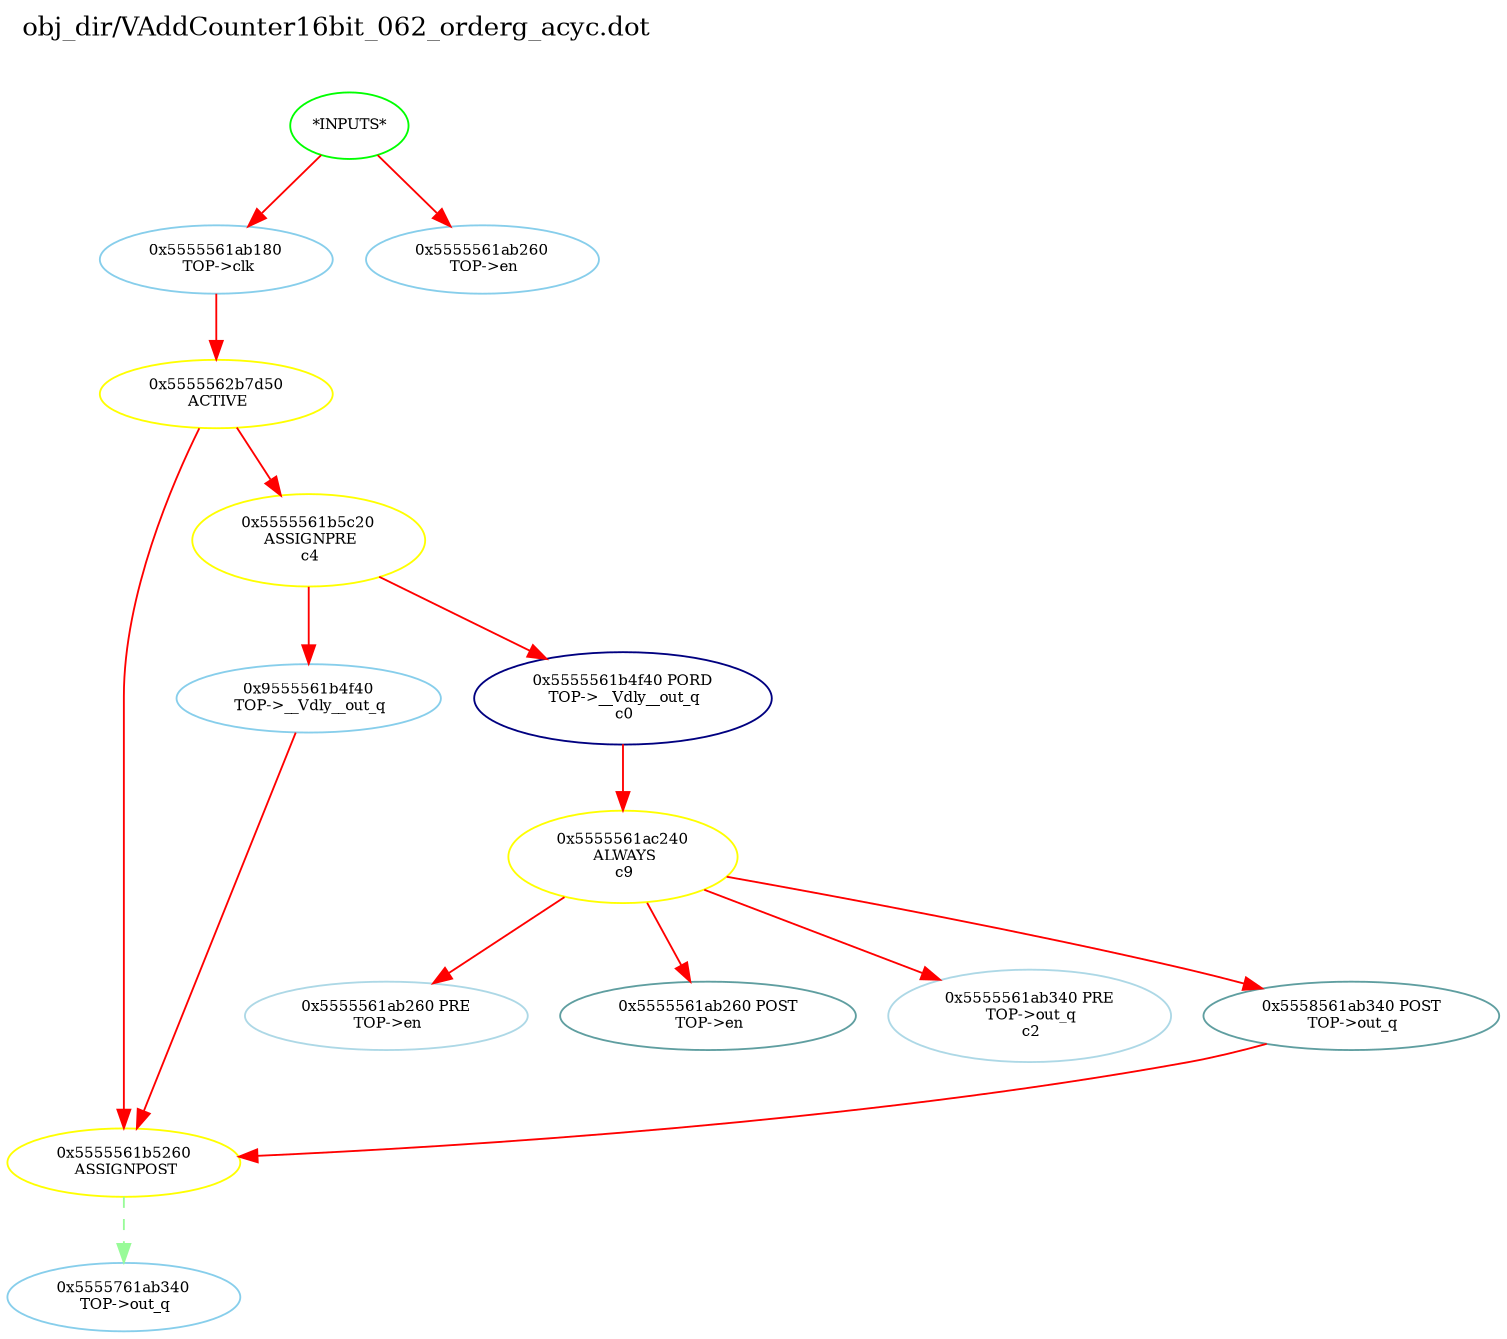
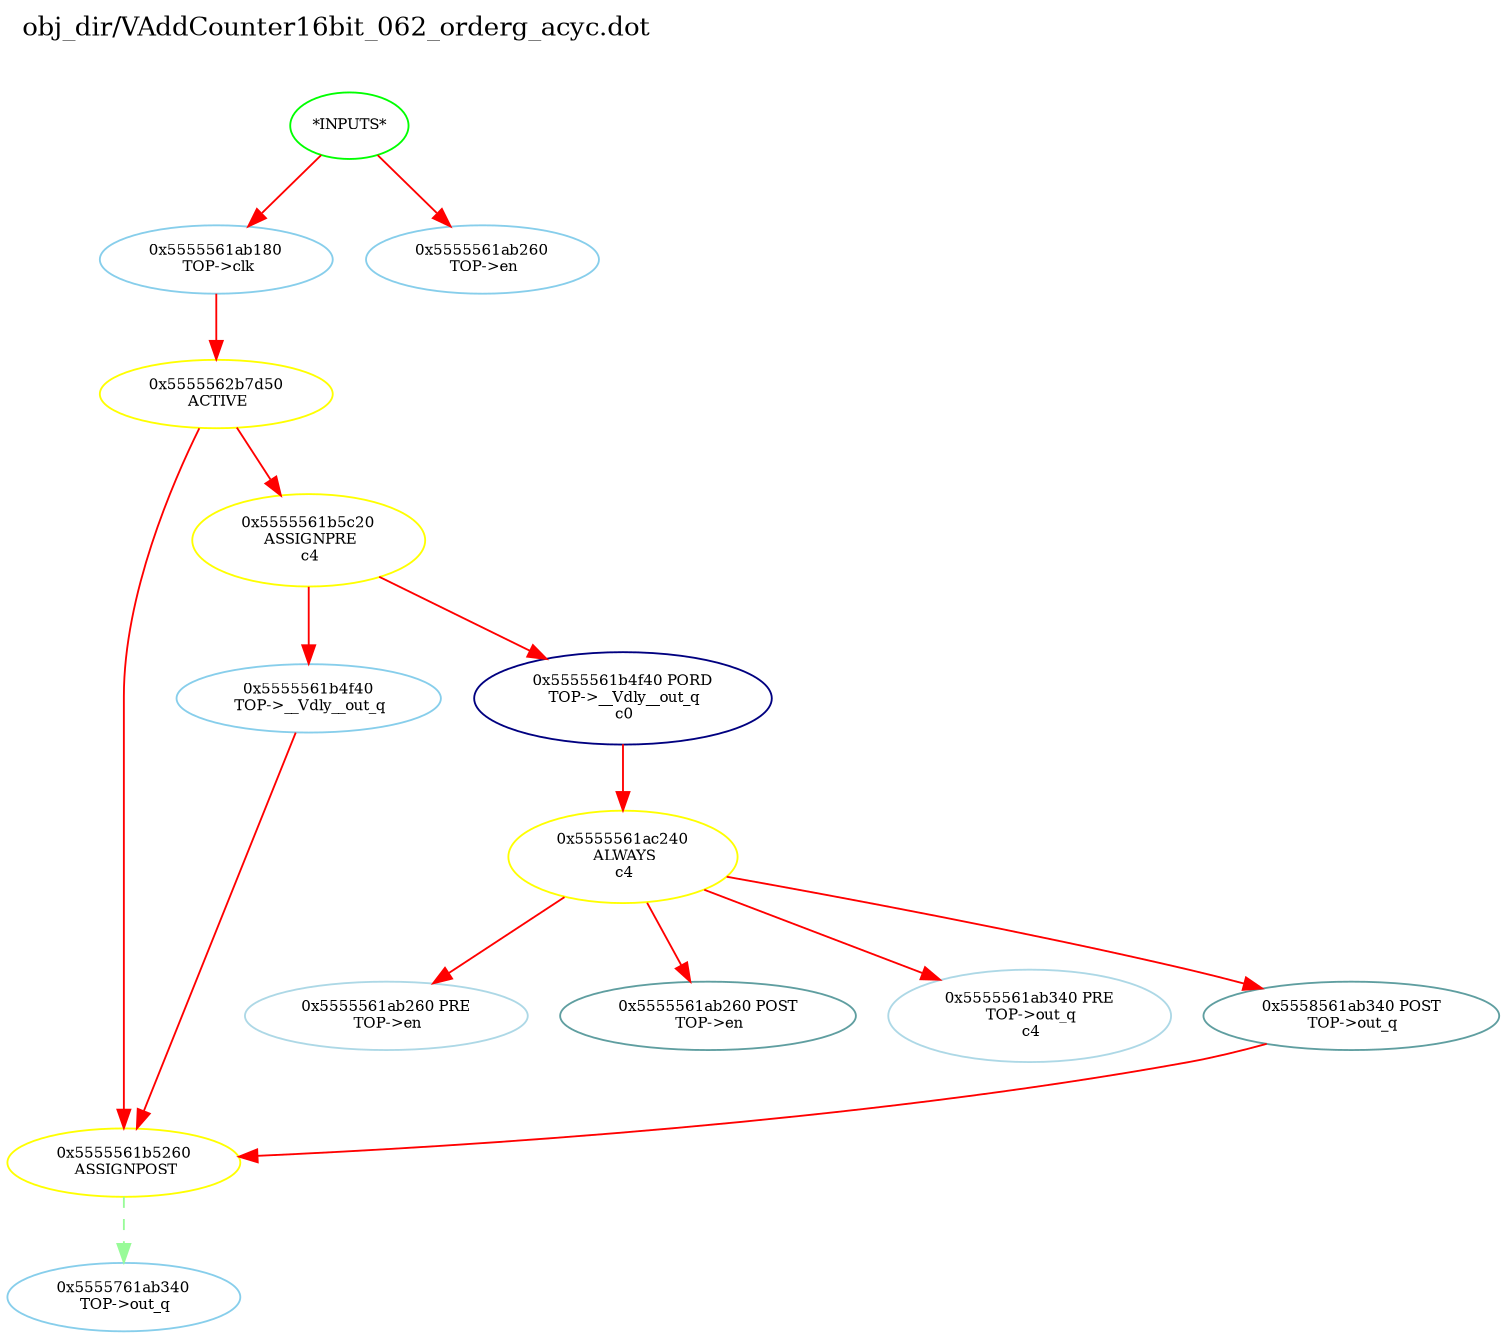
  digraph {
    fontname="DejaVu Serif"
    label="obj_dir/VAddCounter16bit_062_orderg_acyc.dot"
    labeljust=l
    labelloc=t
    rankdir=TB
    node [color=skyblue fontname="DejaVu Serif" fontsize=8]
    edge [color=red fontname="DejaVu Serif" fontsize=8 weight=32]
    n1 [color=green label="*INPUTS*"]
    n2 [label="0x5555561ab180\n TOP->clk"]
    n3 [label="0x5555561ab260\n TOP->en"]
    n4 [color=yellow label="0x5555562b7d50\n ACTIVE"]
    n5 [color=yellow label="0x5555561b5260\n ASSIGNPOST"]
    n6 [color=yellow label="0x5555561b5c20\n ASSIGNPRE\n c4"]
-   n7 [color=yellow label="0x5555561ac240\n ALWAYS\n c9"]
+   n7 [color=yellow label="0x5555561ac240\n ALWAYS\n c4"]
    n8 [color=lightblue label="0x5555561ab260 PRE\n TOP->en"]
    n9 [color=CadetBlue label="0x5555561ab260 POST\n TOP->en"]
-   n10 [color=lightblue label="0x5555561ab340 PRE\n TOP->out_q\n c2"]
+   n10 [color=lightblue label="0x5555561ab340 PRE\n TOP->out_q\n c4"]
    n11 [color=CadetBlue label="0x5558561ab340 POST\n TOP->out_q"]
-   n12 [label="0x9555561b4f40\n TOP->__Vdly__out_q"]
+   n12 [label="0x5555561b4f40\n TOP->__Vdly__out_q"]
    n13 [label="0x5555761ab340\n TOP->out_q"]
    n14 [color=NavyBlue label="0x5555561b4f40 PORD\n TOP->__Vdly__out_q\n c0"]
    n1 -> n2 [weight=1]
    n1 -> n3 [weight=1]
    n2 -> n4 [weight=8]
    n4 -> n5
    n4 -> n6
    n5 -> n13 [color=PaleGreen style=dashed weight=1]
    n6 -> n12
    n6 -> n14
    n7 -> n8
    n7 -> n9 [weight=2]
    n7 -> n10
    n7 -> n11 [weight=2]
    n11 -> n5 [weight=2]
    n12 -> n5 [weight=8]
    n14 -> n7
  }
